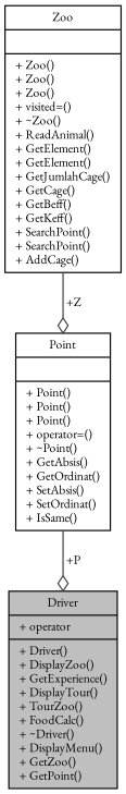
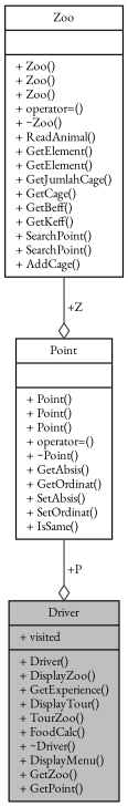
  digraph {
    fontname="EB Garamond"
    node [color=black fillcolor=white fontname="EB Garamond" fontsize=10 shape=record style=filled]
    edge [arrowhead=odiamond color=grey25 fontname="EB Garamond" fontsize=10 labelfontname=Helvetica labelfontsize=10 style=solid]
-   n1 [fillcolor=grey75 fontcolor=black height=0.2 label="{Driver\n|+ operator\l|+ Driver()\l+ DisplayZoo()\l+ GetExperience()\l+ DisplayTour()\l+ TourZoo()\l+ FoodCalc()\l+ ~Driver()\l+ DisplayMenu()\l+ GetZoo()\l+ GetPoint()\l}" width=0.4]
-   n2 [height=0.2 label="{Zoo\n||+ Zoo()\l+ Zoo()\l+ Zoo()\l+ visited=()\l+ ~Zoo()\l+ ReadAnimal()\l+ GetElement()\l+ GetElement()\l+ GetJumlahCage()\l+ GetCage()\l+ GetBeff()\l+ GetKeff()\l+ SearchPoint()\l+ SearchPoint()\l+ AddCage()\l}" width=0.4]
+   n1 [fillcolor=grey75 fontcolor=black height=0.2 label="{Driver\n|+ visited\l|+ Driver()\l+ DisplayZoo()\l+ GetExperience()\l+ DisplayTour()\l+ TourZoo()\l+ FoodCalc()\l+ ~Driver()\l+ DisplayMenu()\l+ GetZoo()\l+ GetPoint()\l}" width=0.4]
+   n2 [height=0.2 label="{Zoo\n||+ Zoo()\l+ Zoo()\l+ Zoo()\l+ operator=()\l+ ~Zoo()\l+ ReadAnimal()\l+ GetElement()\l+ GetElement()\l+ GetJumlahCage()\l+ GetCage()\l+ GetBeff()\l+ GetKeff()\l+ SearchPoint()\l+ SearchPoint()\l+ AddCage()\l}" width=0.4]
    n3 [height=0.2 label="{Point\n||+ Point()\l+ Point()\l+ Point()\l+ operator=()\l+ ~Point()\l+ GetAbsis()\l+ GetOrdinat()\l+ SetAbsis()\l+ SetOrdinat()\l+ IsSame()\l}" width=0.4]
    n2 -> n3 [label=" +Z"]
    n3 -> n1 [label=" +P"]
  }
